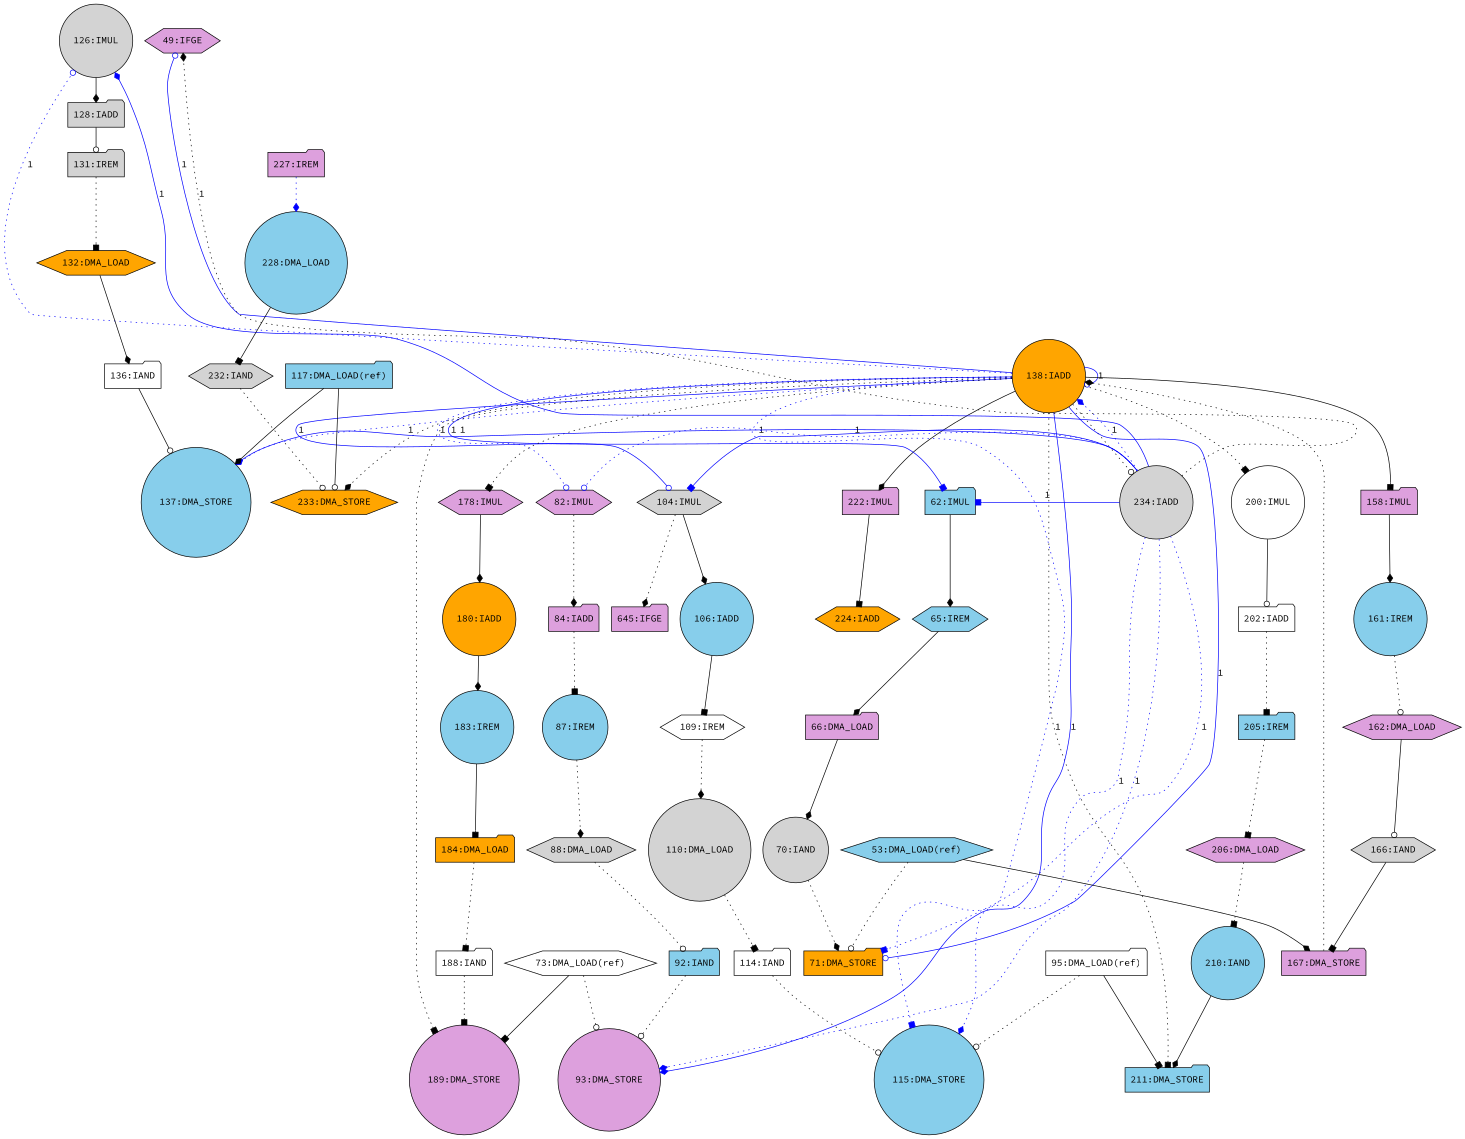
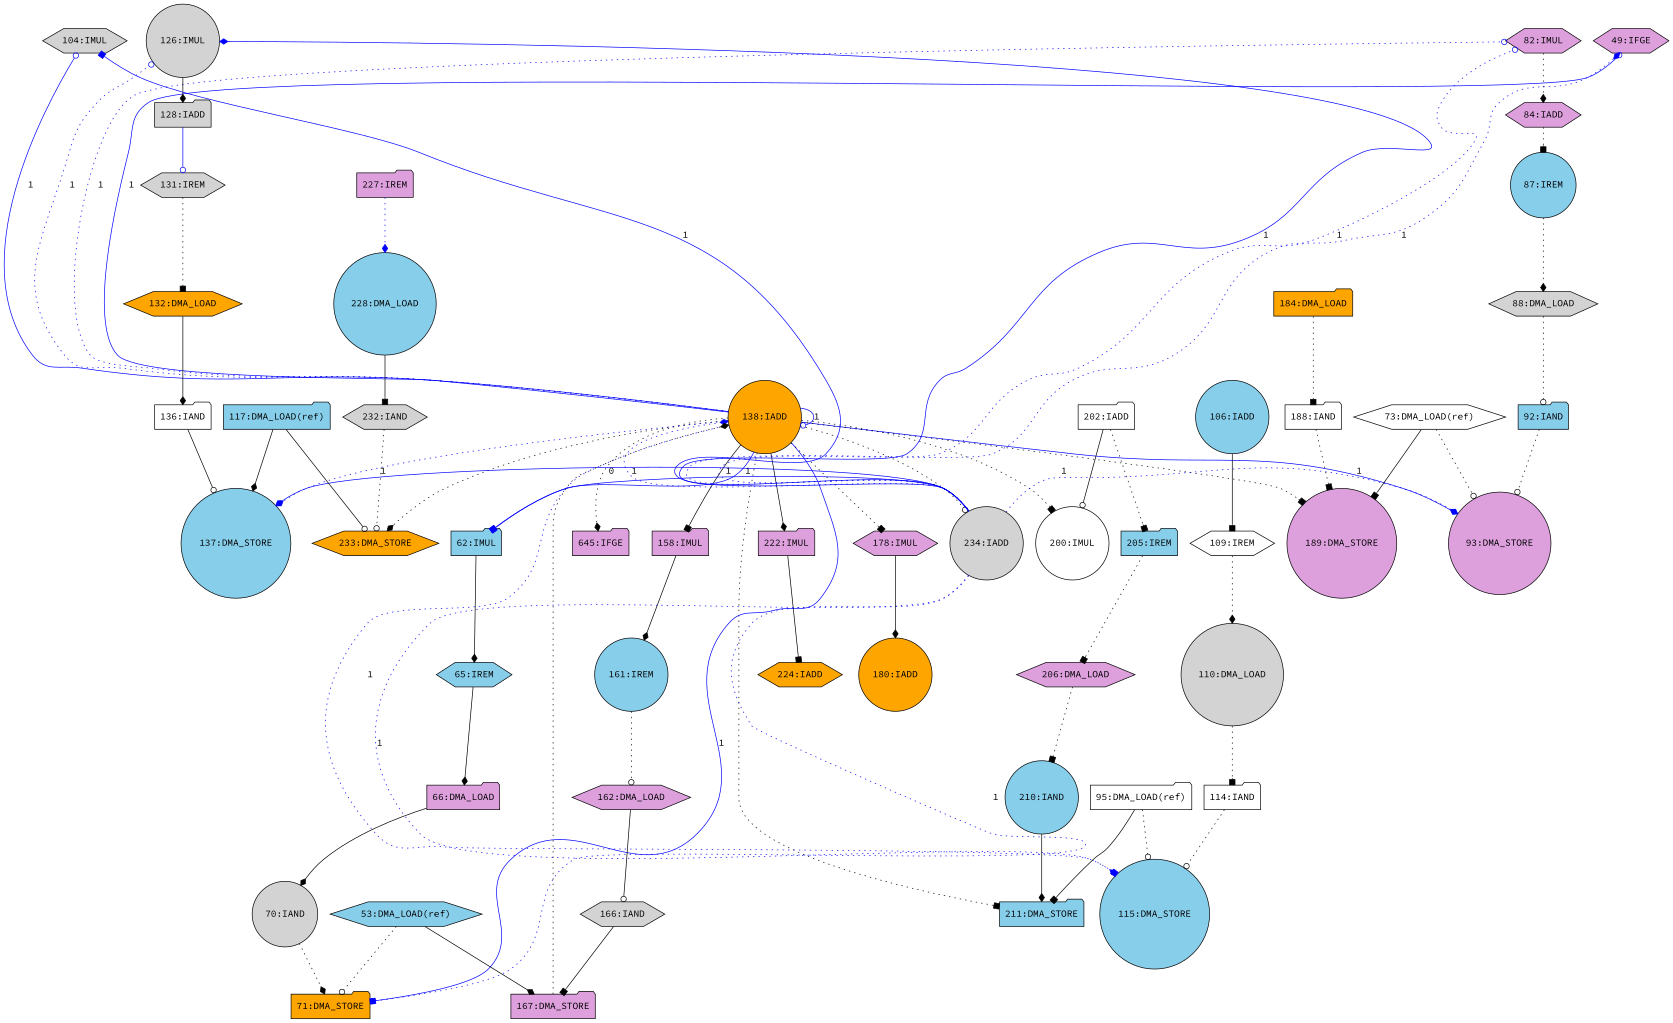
  digraph {
    fontname="Source Code Pro"
    node [fillcolor=skyblue fontname="Source Code Pro" shape=folder style=filled]
    edge [arrowhead=diamond fontname="Source Code Pro" style=dotted]
    n1 [fillcolor=plum label="645:IFGE"]
    n2 [fillcolor=orange label="138:IADD" shape=circle]
    n3 [fillcolor=orange label="233:DMA_STORE" shape=hexagon]
    n4 [fillcolor=lightgrey label="104:IMUL" shape=hexagon]
    n5 [label="137:DMA_STORE" shape=circle]
    n6 [fillcolor=lightgrey label="126:IMUL" shape=circle]
    n7 [fillcolor=white label="200:IMUL" shape=circle]
    n8 [fillcolor=plum label="222:IMUL"]
    n9 [fillcolor=plum label="82:IMUL" shape=hexagon]
    n10 [fillcolor=plum label="158:IMUL"]
    n11 [label="62:IMUL"]
    n12 [label="211:DMA_STORE"]
    n13 [label="115:DMA_STORE" shape=circle]
    n14 [fillcolor=plum label="93:DMA_STORE" shape=circle]
    n15 [fillcolor=lightgrey label="234:IADD" shape=circle]
    n16 [fillcolor=orange label="71:DMA_STORE"]
    n17 [fillcolor=plum label="178:IMUL" shape=hexagon]
    n18 [fillcolor=plum label="189:DMA_STORE" shape=circle]
    n19 [fillcolor=plum label="49:IFGE" shape=hexagon]
    n20 [label="106:IADD" shape=circle]
    n21 [fillcolor=lightgrey label="128:IADD"]
    n22 [fillcolor=white label="202:IADD"]
    n23 [fillcolor=orange label="224:IADD" shape=hexagon]
-   n24 [fillcolor=plum label="84:IADD"]
+   n24 [fillcolor=plum label="84:IADD" shape=hexagon]
    n25 [label="161:IREM" shape=circle]
    n26 [label="65:IREM" shape=hexagon]
    n27 [fillcolor=plum label="167:DMA_STORE"]
    n28 [fillcolor=orange label="180:IADD" shape=circle]
    n29 [label="117:DMA_LOAD(ref)"]
    n30 [fillcolor=lightgrey label="232:IAND" shape=hexagon]
    n31 [fillcolor=white label="109:IREM" shape=hexagon]
    n32 [fillcolor=lightgrey label="110:DMA_LOAD" shape=circle]
    n33 [fillcolor=white label="136:IAND"]
    n34 [label="87:IREM" shape=circle]
    n35 [fillcolor=lightgrey label="88:DMA_LOAD" shape=hexagon]
    n36 [label="92:IAND"]
-   n37 [fillcolor=lightgrey label="131:IREM"]
+   n37 [fillcolor=lightgrey label="131:IREM" shape=hexagon]
    n38 [fillcolor=orange label="132:DMA_LOAD" shape=hexagon]
    n39 [fillcolor=orange label="184:DMA_LOAD"]
    n40 [fillcolor=white label="188:IAND"]
-   n41 [label="183:IREM" shape=circle]
    n42 [fillcolor=white label="114:IAND"]
    n43 [label="205:IREM"]
    n44 [fillcolor=plum label="162:DMA_LOAD" shape=hexagon]
    n45 [fillcolor=lightgrey label="166:IAND" shape=hexagon]
    n46 [fillcolor=plum label="227:IREM"]
    n47 [label="228:DMA_LOAD" shape=circle]
    n48 [fillcolor=plum label="206:DMA_LOAD" shape=hexagon]
    n49 [label="210:IAND" shape=circle]
    n50 [fillcolor=plum label="66:DMA_LOAD"]
    n51 [fillcolor=lightgrey label="70:IAND" shape=circle]
    n52 [fillcolor=white label="95:DMA_LOAD(ref)"]
    n53 [label="53:DMA_LOAD(ref)" shape=hexagon]
    n54 [fillcolor=white label="73:DMA_LOAD(ref)" shape=hexagon]
-   n4 -> n1
+   n2 -> n1
    n2 -> n2 [arrowhead=odot color=blue constraint=false label=1 style=solid]
    n2 -> n3
    n2 -> n4 [arrowhead=odot color=blue constraint=false label=1 style=solid]
    n2 -> n5 [color=blue constraint=false label=1]
    n2 -> n6 [arrowhead=odot color=blue constraint=false label=1]
    n2 -> n7 [arrowhead=box]
    n2 -> n8 [style=solid]
    n2 -> n9 [arrowhead=odot color=blue constraint=false label=1]
    n2 -> n10 [arrowhead=box style=solid]
    n2 -> n11 [arrowhead=box color=blue constraint=false label=1 style=solid]
    n2 -> n12 [arrowhead=box]
    n2 -> n13 [arrowhead=box color=blue constraint=false label=1]
    n2 -> n14 [color=blue constraint=false label=1 style=solid]
    n2 -> n15 [arrowhead=odot]
    n2 -> n16 [arrowhead=odot color=blue constraint=false label=1 style=solid]
    n2 -> n17 [arrowhead=box]
    n2 -> n18 [arrowhead=box]
    n2 -> n19 [arrowhead=odot color=blue constraint=false label=1 style=solid]
-   n4 -> n20 [style=solid]
    n6 -> n21 [style=solid]
-   n7 -> n22 [arrowhead=odot style=solid]
+   n22 -> n7 [arrowhead=odot style=solid]
    n8 -> n23 [arrowhead=box style=solid]
    n9 -> n24
    n10 -> n25 [style=solid]
    n11 -> n26 [style=solid]
    n15 -> n2 [color=blue constraint=false label=1]
    n15 -> n4 [arrowhead=box color=blue constraint=false label=1 style=solid]
-   n15 -> n5 [color=blue constraint=false label=1 style=solid]
+   n15 -> n5 [color=blue constraint=false label=0 style=solid]
    n15 -> n6 [color=blue constraint=false label=1 style=solid]
    n15 -> n9 [arrowhead=odot color=blue constraint=false label=1]
    n15 -> n11 [arrowhead=box color=blue constraint=false label=1 style=solid]
    n15 -> n13 [color=blue constraint=false label=1]
    n15 -> n14 [color=blue constraint=false label=1]
    n15 -> n16 [arrowhead=box color=blue constraint=false label=1]
-   n15 -> n19 [color=black constraint=false label=1]
+   n15 -> n19 [color=blue constraint=false label=1]
    n17 -> n28 [style=solid]
    n20 -> n31 [arrowhead=box style=solid]
-   n21 -> n37 [arrowhead=odot style=solid]
+   n21 -> n37 [arrowhead=odot style=solid color=blue]
    n22 -> n43 [arrowhead=box]
    n24 -> n34 [arrowhead=box]
    n25 -> n44 [arrowhead=odot]
    n26 -> n50 [style=solid]
    n27 -> n2
-   n28 -> n41 [style=solid]
    n29 -> n3 [arrowhead=odot style=solid]
    n29 -> n5 [style=solid]
    n30 -> n3 [arrowhead=odot]
    n31 -> n32
    n32 -> n42 [arrowhead=box]
    n33 -> n5 [arrowhead=odot style=solid]
    n34 -> n35
    n35 -> n36 [arrowhead=odot]
    n36 -> n14 [arrowhead=odot]
    n37 -> n38 [arrowhead=box]
    n38 -> n33 [style=solid]
    n39 -> n40 [arrowhead=box]
    n40 -> n18 [arrowhead=box]
-   n41 -> n39 [arrowhead=box style=solid]
    n42 -> n13 [arrowhead=odot]
    n43 -> n48 [arrowhead=box]
    n44 -> n45 [arrowhead=odot style=solid]
    n45 -> n27 [arrowhead=box style=solid]
    n46 -> n47 [color=blue]
    n47 -> n30 [arrowhead=box style=solid]
    n48 -> n49 [arrowhead=box]
    n49 -> n12 [style=solid]
    n50 -> n51 [style=solid]
    n51 -> n16
    n52 -> n12 [arrowhead=box style=solid]
    n52 -> n13 [arrowhead=odot]
    n53 -> n16 [arrowhead=odot]
    n53 -> n27 [style=solid]
    n54 -> n14 [arrowhead=odot]
    n54 -> n18 [arrowhead=box style=solid]
  }
